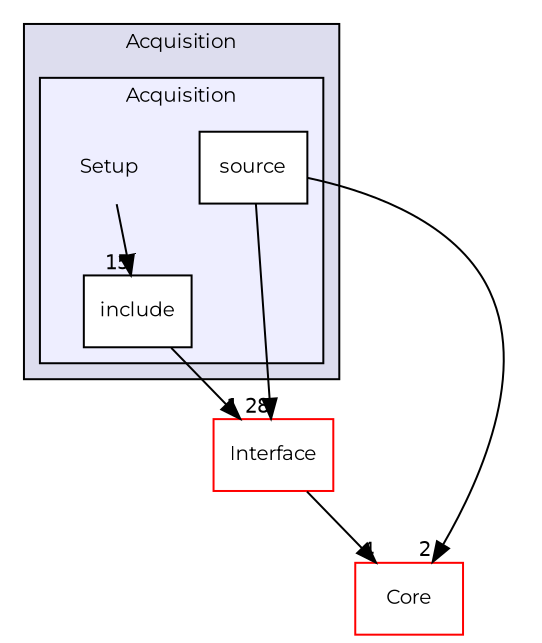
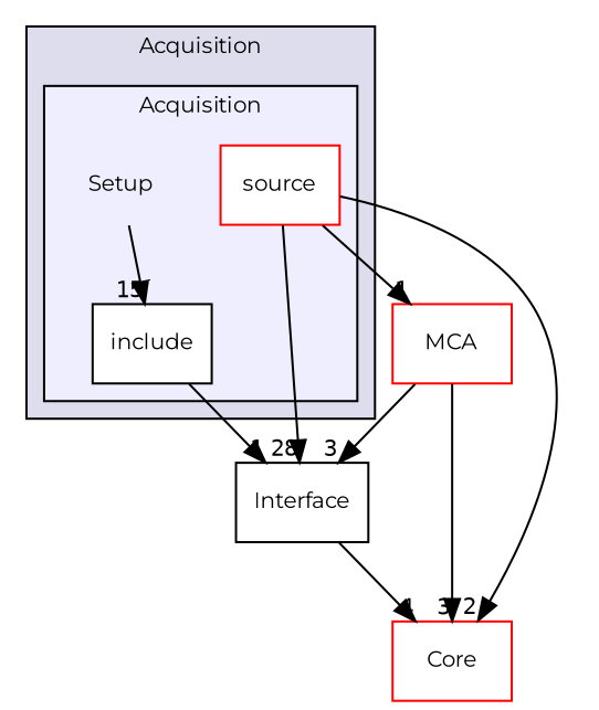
  digraph {
    compound=true
    fontname=Montserrat
    node [fontname=Montserrat fontsize=10 shape=box color=red fillcolor=white style=filled]
    edge [fontname=Montserrat headlabel=1 labeldistance=1.5 labelfontname=Helvetica labelfontsize=10]
    n1 [label=Setup shape=plaintext color="" fillcolor="" style=""]
    n2 [color=black label=include]
-   n3 [color=black label=source]
-   n4 [label=Interface]
+   n3 [label=source]
+   n4 [color=black label=Interface]
    n5 [label=Core]
+   n6 [label=MCA]
    subgraph cluster_1 {
      bgcolor="#ddddee"
      fontsize=10
      label=Acquisition
      pencolor=black
      subgraph cluster_2 {
        bgcolor="#eeeeff"
        fontsize=10
        label=Acquisition
        pencolor=black
        n1
        n2
        n3
      }
    }
    n1 -> n2 [headlabel=15]
    n2 -> n4
    n3 -> n4 [headlabel=28]
    n3 -> n5 [headlabel=2]
+   n3 -> n6
    n4 -> n5 [headlabel=4]
+   n6 -> n4 [headlabel=3]
+   n6 -> n5 [headlabel=3]
  }
